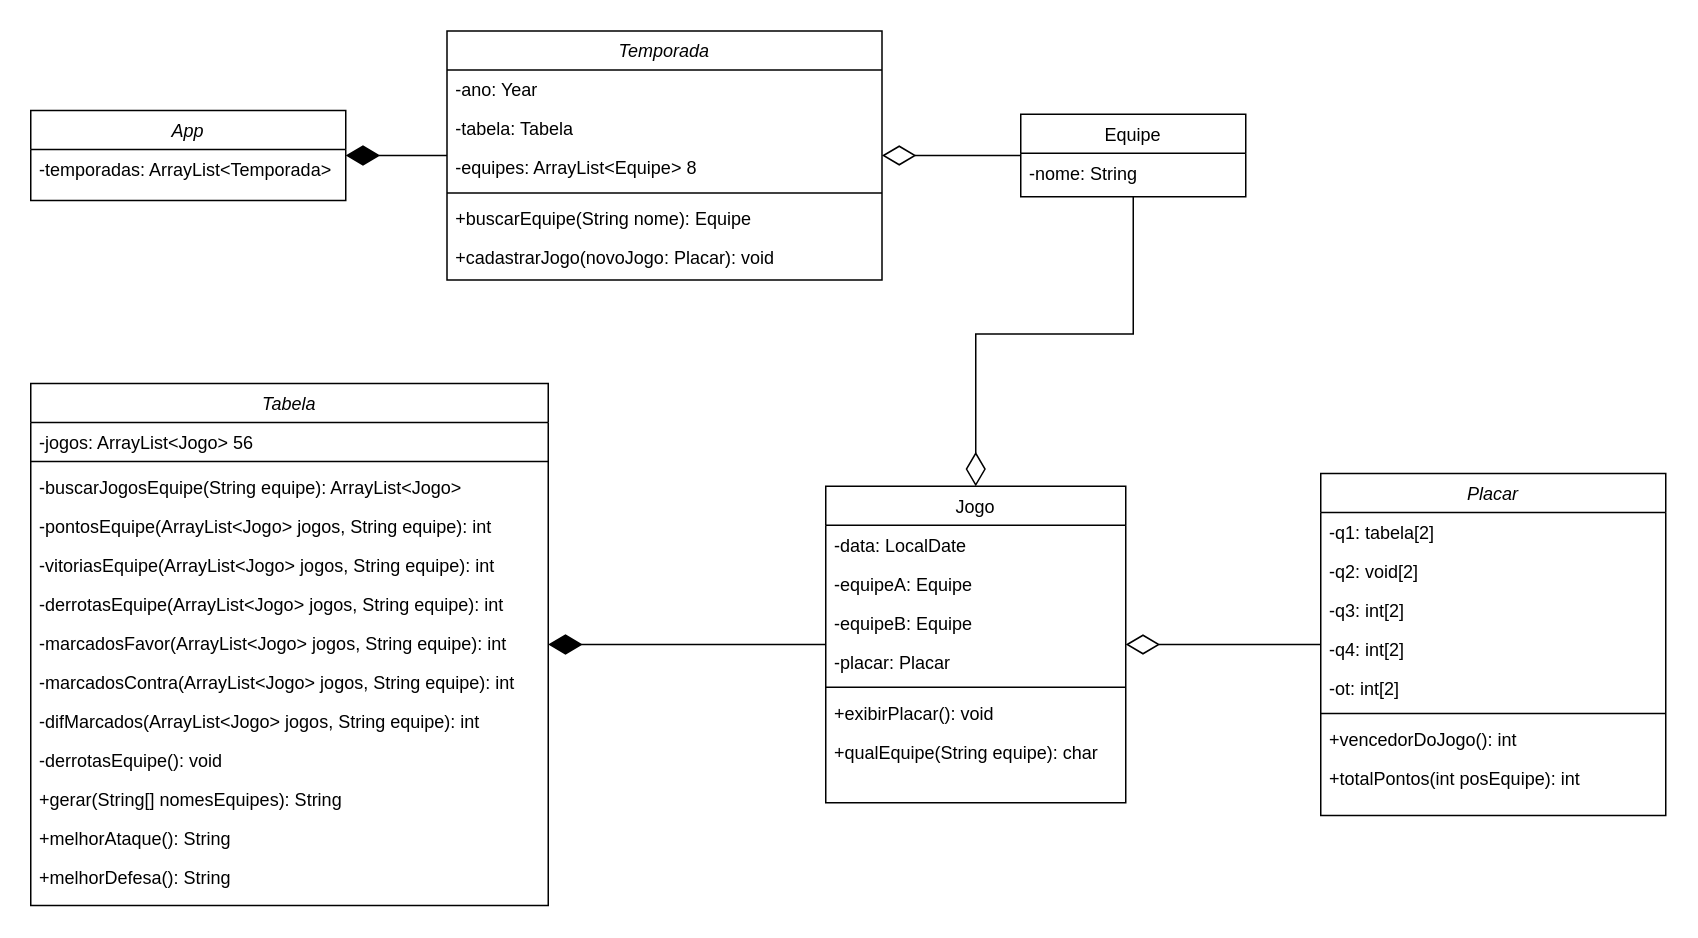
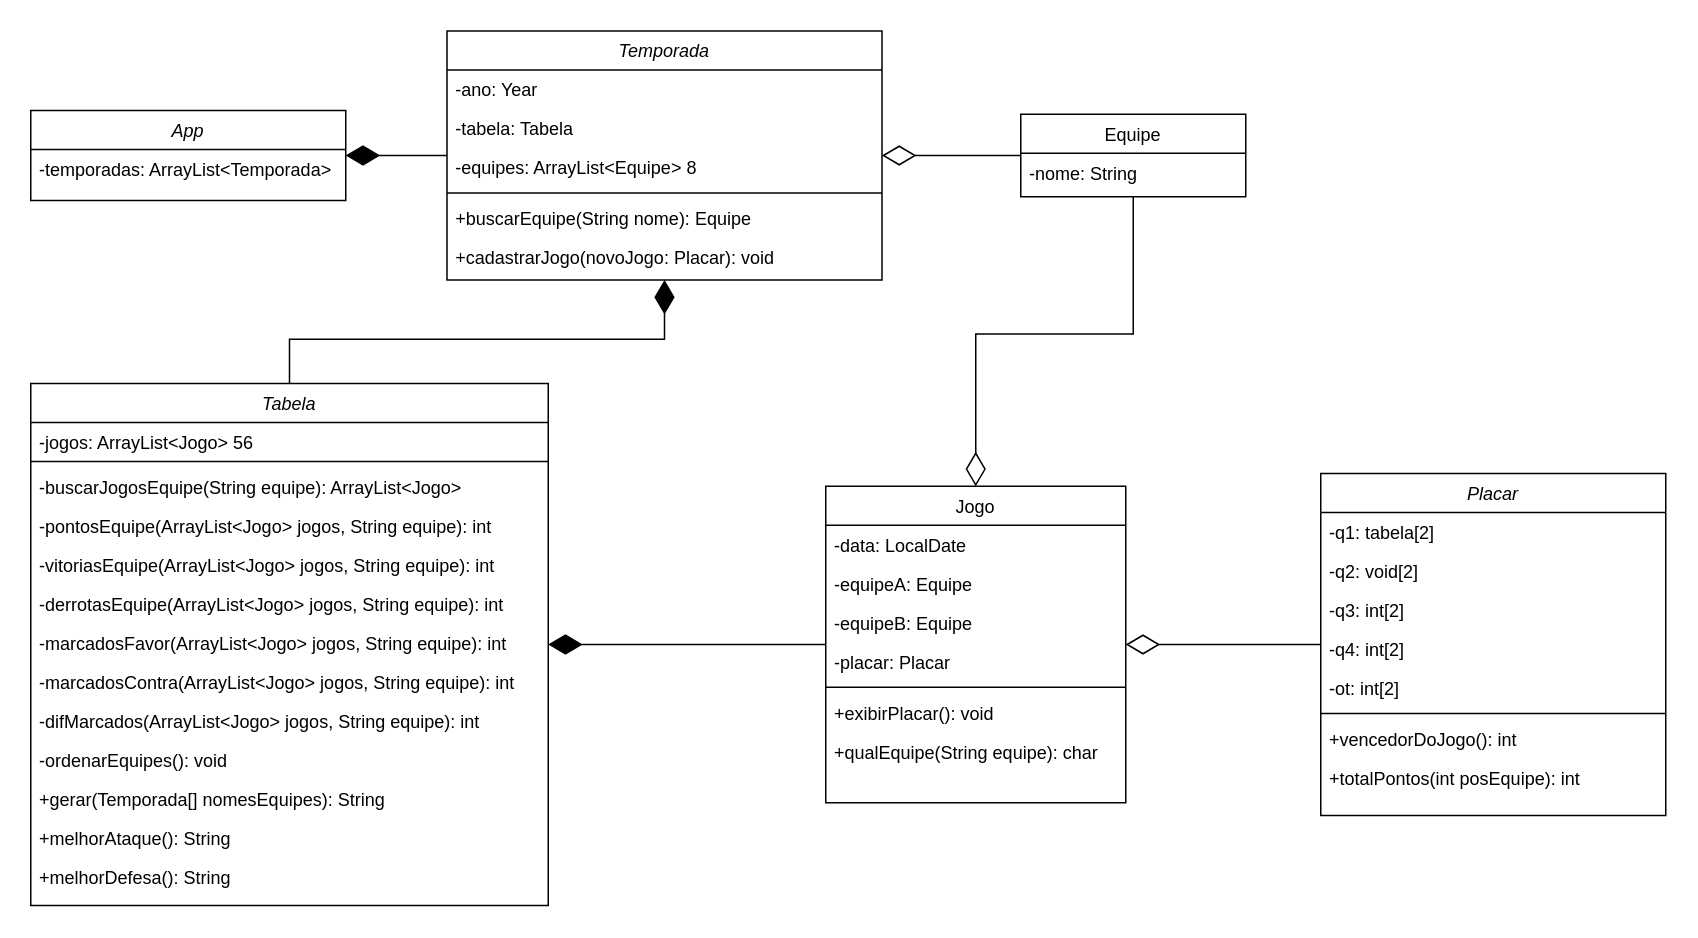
  <mxCell id="0" />
  <mxCell id="1" parent="0" />
  <mxCell id="2" style="edgeStyle=orthogonalEdgeStyle;rounded=0;orthogonalLoop=1;jettySize=auto;html=1;endSize=20;endArrow=diamondThin;endFill=1;" parent="1" source="3" target="48" edge="1"><mxGeometry relative="1" as="geometry" /></mxCell>
  <mxCell id="3" value="Temporada" style="swimlane;fontStyle=2;align=center;verticalAlign=top;childLayout=stackLayout;horizontal=1;startSize=26;horizontalStack=0;resizeParent=1;resizeLast=0;collapsible=1;marginBottom=0;rounded=0;shadow=0;strokeWidth=1;" parent="1" vertex="1"><mxGeometry x="297.5" y="20" width="290" height="166" as="geometry"><mxRectangle x="230" y="140" width="160" height="26" as="alternateBounds" /></mxGeometry></mxCell>
  <mxCell id="4" value="-ano: Year" style="text;align=left;verticalAlign=top;spacingLeft=4;spacingRight=4;overflow=hidden;rotatable=0;points=[[0,0.5],[1,0.5]];portConstraint=eastwest;" parent="3" vertex="1"><mxGeometry y="26" width="290" height="26" as="geometry" /></mxCell>
  <mxCell id="5" value="-tabela: Tabela" style="text;align=left;verticalAlign=top;spacingLeft=4;spacingRight=4;overflow=hidden;rotatable=0;points=[[0,0.5],[1,0.5]];portConstraint=eastwest;" parent="3" vertex="1"><mxGeometry y="52" width="290" height="26" as="geometry" /></mxCell>
  <mxCell id="6" value="-equipes: ArrayList&lt;Equipe&gt; 8" style="text;align=left;verticalAlign=top;spacingLeft=4;spacingRight=4;overflow=hidden;rotatable=0;points=[[0,0.5],[1,0.5]];portConstraint=eastwest;rounded=0;shadow=0;html=0;" parent="3" vertex="1"><mxGeometry y="78" width="290" height="26" as="geometry" /></mxCell>
  <mxCell id="7" value="" style="line;html=1;strokeWidth=1;align=left;verticalAlign=middle;spacingTop=-1;spacingLeft=3;spacingRight=3;rotatable=0;labelPosition=right;points=[];portConstraint=eastwest;" parent="3" vertex="1"><mxGeometry y="104" width="290" height="8" as="geometry" /></mxCell>
  <mxCell id="8" value="+buscarEquipe(String nome): Equipe" style="text;align=left;verticalAlign=top;spacingLeft=4;spacingRight=4;overflow=hidden;rotatable=0;points=[[0,0.5],[1,0.5]];portConstraint=eastwest;" parent="3" vertex="1"><mxGeometry y="112" width="290" height="26" as="geometry" /></mxCell>
  <mxCell id="9" value="+cadastrarJogo(novoJogo: Placar): void" style="text;align=left;verticalAlign=top;spacingLeft=4;spacingRight=4;overflow=hidden;rotatable=0;points=[[0,0.5],[1,0.5]];portConstraint=eastwest;" parent="3" vertex="1"><mxGeometry y="138" width="290" height="26" as="geometry" /></mxCell>
  <mxCell id="10" style="edgeStyle=orthogonalEdgeStyle;rounded=0;orthogonalLoop=1;jettySize=auto;html=1;endSize=20;endArrow=diamondThin;endFill=0;" parent="1" source="12" target="15" edge="1"><mxGeometry relative="1" as="geometry" /></mxCell>
  <mxCell id="11" style="edgeStyle=orthogonalEdgeStyle;rounded=0;orthogonalLoop=1;jettySize=auto;html=1;endArrow=diamondThin;endFill=0;endSize=20;" parent="1" source="12" target="3" edge="1"><mxGeometry relative="1" as="geometry" /></mxCell>
  <mxCell id="12" value="Equipe" style="swimlane;fontStyle=0;align=center;verticalAlign=top;childLayout=stackLayout;horizontal=1;startSize=26;horizontalStack=0;resizeParent=1;resizeLast=0;collapsible=1;marginBottom=0;rounded=0;shadow=0;strokeWidth=1;" parent="1" vertex="1"><mxGeometry x="680" y="75.5" width="150" height="55" as="geometry"><mxRectangle x="550" y="140" width="160" height="26" as="alternateBounds" /></mxGeometry></mxCell>
  <mxCell id="13" value="-nome: String" style="text;align=left;verticalAlign=top;spacingLeft=4;spacingRight=4;overflow=hidden;rotatable=0;points=[[0,0.5],[1,0.5]];portConstraint=eastwest;" parent="12" vertex="1"><mxGeometry y="26" width="150" height="26" as="geometry" /></mxCell>
  <mxCell id="14" style="edgeStyle=orthogonalEdgeStyle;rounded=0;orthogonalLoop=1;jettySize=auto;html=1;endArrow=diamondThin;endFill=1;startArrow=none;startFill=0;startSize=20;endSize=20;" parent="1" source="15" target="24" edge="1"><mxGeometry relative="1" as="geometry" /></mxCell>
  <mxCell id="15" value="Jogo" style="swimlane;fontStyle=0;align=center;verticalAlign=top;childLayout=stackLayout;horizontal=1;startSize=26;horizontalStack=0;resizeParent=1;resizeLast=0;collapsible=1;marginBottom=0;rounded=0;shadow=0;strokeWidth=1;" parent="1" vertex="1"><mxGeometry x="550" y="323.5" width="200" height="211" as="geometry"><mxRectangle x="550" y="140" width="160" height="26" as="alternateBounds" /></mxGeometry></mxCell>
  <mxCell id="16" value="-data: LocalDate" style="text;align=left;verticalAlign=top;spacingLeft=4;spacingRight=4;overflow=hidden;rotatable=0;points=[[0,0.5],[1,0.5]];portConstraint=eastwest;" parent="15" vertex="1"><mxGeometry y="26" width="200" height="26" as="geometry" /></mxCell>
  <mxCell id="17" value="-equipeA: Equipe" style="text;align=left;verticalAlign=top;spacingLeft=4;spacingRight=4;overflow=hidden;rotatable=0;points=[[0,0.5],[1,0.5]];portConstraint=eastwest;rounded=0;shadow=0;html=0;" parent="15" vertex="1"><mxGeometry y="52" width="200" height="26" as="geometry" /></mxCell>
  <mxCell id="18" value="-equipeB: Equipe" style="text;align=left;verticalAlign=top;spacingLeft=4;spacingRight=4;overflow=hidden;rotatable=0;points=[[0,0.5],[1,0.5]];portConstraint=eastwest;rounded=0;shadow=0;html=0;" parent="15" vertex="1"><mxGeometry y="78" width="200" height="26" as="geometry" /></mxCell>
  <mxCell id="19" value="-placar: Placar" style="text;align=left;verticalAlign=top;spacingLeft=4;spacingRight=4;overflow=hidden;rotatable=0;points=[[0,0.5],[1,0.5]];portConstraint=eastwest;rounded=0;shadow=0;html=0;" parent="15" vertex="1"><mxGeometry y="104" width="200" height="26" as="geometry" /></mxCell>
  <mxCell id="20" value="" style="line;html=1;strokeWidth=1;align=left;verticalAlign=middle;spacingTop=-1;spacingLeft=3;spacingRight=3;rotatable=0;labelPosition=right;points=[];portConstraint=eastwest;" parent="15" vertex="1"><mxGeometry y="130" width="200" height="8" as="geometry" /></mxCell>
  <mxCell id="21" value="+exibirPlacar(): void" style="text;align=left;verticalAlign=top;spacingLeft=4;spacingRight=4;overflow=hidden;rotatable=0;points=[[0,0.5],[1,0.5]];portConstraint=eastwest;" parent="15" vertex="1"><mxGeometry y="138" width="200" height="26" as="geometry" /></mxCell>
  <mxCell id="22" value="+qualEquipe(String equipe): char" style="text;align=left;verticalAlign=top;spacingLeft=4;spacingRight=4;overflow=hidden;rotatable=0;points=[[0,0.5],[1,0.5]];portConstraint=eastwest;" parent="15" vertex="1"><mxGeometry y="164" width="200" height="26" as="geometry" /></mxCell>
+ <mxCell id="23" style="edgeStyle=orthogonalEdgeStyle;rounded=0;orthogonalLoop=1;jettySize=auto;html=1;endArrow=diamondThin;endFill=1;endSize=20;" parent="1" source="24" target="3" edge="1"><mxGeometry relative="1" as="geometry" /></mxCell>
  <mxCell id="24" value="Tabela" style="swimlane;fontStyle=2;align=center;verticalAlign=top;childLayout=stackLayout;horizontal=1;startSize=26;horizontalStack=0;resizeParent=1;resizeLast=0;collapsible=1;marginBottom=0;rounded=0;shadow=0;strokeWidth=1;" parent="1" vertex="1"><mxGeometry x="20" y="255" width="345" height="348" as="geometry"><mxRectangle x="230" y="140" width="160" height="26" as="alternateBounds" /></mxGeometry></mxCell>
  <mxCell id="25" value="-jogos: ArrayList&lt;Jogo&gt; 56" style="text;align=left;verticalAlign=top;spacingLeft=4;spacingRight=4;overflow=hidden;rotatable=0;points=[[0,0.5],[1,0.5]];portConstraint=eastwest;rounded=0;shadow=0;html=0;" parent="24" vertex="1"><mxGeometry y="26" width="345" height="22" as="geometry" /></mxCell>
  <mxCell id="26" value="" style="line;html=1;strokeWidth=1;align=left;verticalAlign=middle;spacingTop=-1;spacingLeft=3;spacingRight=3;rotatable=0;labelPosition=right;points=[];portConstraint=eastwest;" parent="24" vertex="1"><mxGeometry y="48" width="345" height="8" as="geometry" /></mxCell>
  <mxCell id="27" value="-buscarJogosEquipe(String equipe): ArrayList&lt;Jogo&gt;" style="text;align=left;verticalAlign=top;spacingLeft=4;spacingRight=4;overflow=hidden;rotatable=0;points=[[0,0.5],[1,0.5]];portConstraint=eastwest;" parent="24" vertex="1"><mxGeometry y="56" width="345" height="26" as="geometry" /></mxCell>
  <mxCell id="28" value="-pontosEquipe(ArrayList&lt;Jogo&gt; jogos, String equipe): int" style="text;align=left;verticalAlign=top;spacingLeft=4;spacingRight=4;overflow=hidden;rotatable=0;points=[[0,0.5],[1,0.5]];portConstraint=eastwest;" parent="24" vertex="1"><mxGeometry y="82" width="345" height="26" as="geometry" /></mxCell>
  <mxCell id="29" value="-vitoriasEquipe(ArrayList&lt;Jogo&gt; jogos, String equipe): int" style="text;align=left;verticalAlign=top;spacingLeft=4;spacingRight=4;overflow=hidden;rotatable=0;points=[[0,0.5],[1,0.5]];portConstraint=eastwest;" parent="24" vertex="1"><mxGeometry y="108" width="345" height="26" as="geometry" /></mxCell>
  <mxCell id="30" value="-derrotasEquipe(ArrayList&lt;Jogo&gt; jogos, String equipe): int" style="text;align=left;verticalAlign=top;spacingLeft=4;spacingRight=4;overflow=hidden;rotatable=0;points=[[0,0.5],[1,0.5]];portConstraint=eastwest;" parent="24" vertex="1"><mxGeometry y="134" width="345" height="26" as="geometry" /></mxCell>
  <mxCell id="31" value="-marcadosFavor(ArrayList&lt;Jogo&gt; jogos, String equipe): int" style="text;align=left;verticalAlign=top;spacingLeft=4;spacingRight=4;overflow=hidden;rotatable=0;points=[[0,0.5],[1,0.5]];portConstraint=eastwest;" parent="24" vertex="1"><mxGeometry y="160" width="345" height="26" as="geometry" /></mxCell>
  <mxCell id="32" value="-marcadosContra(ArrayList&lt;Jogo&gt; jogos, String equipe): int" style="text;align=left;verticalAlign=top;spacingLeft=4;spacingRight=4;overflow=hidden;rotatable=0;points=[[0,0.5],[1,0.5]];portConstraint=eastwest;" parent="24" vertex="1"><mxGeometry y="186" width="345" height="26" as="geometry" /></mxCell>
  <mxCell id="33" value="-difMarcados(ArrayList&lt;Jogo&gt; jogos, String equipe): int" style="text;align=left;verticalAlign=top;spacingLeft=4;spacingRight=4;overflow=hidden;rotatable=0;points=[[0,0.5],[1,0.5]];portConstraint=eastwest;" parent="24" vertex="1"><mxGeometry y="212" width="345" height="26" as="geometry" /></mxCell>
- <mxCell id="34" value="-derrotasEquipe(): void" style="text;align=left;verticalAlign=top;spacingLeft=4;spacingRight=4;overflow=hidden;rotatable=0;points=[[0,0.5],[1,0.5]];portConstraint=eastwest;" parent="24" vertex="1"><mxGeometry y="238" width="345" height="26" as="geometry" /></mxCell>
- <mxCell id="35" value="+gerar(String[] nomesEquipes): String" style="text;align=left;verticalAlign=top;spacingLeft=4;spacingRight=4;overflow=hidden;rotatable=0;points=[[0,0.5],[1,0.5]];portConstraint=eastwest;" parent="24" vertex="1"><mxGeometry y="264" width="345" height="26" as="geometry" /></mxCell>
+ <mxCell id="34" value="-ordenarEquipes(): void" style="text;align=left;verticalAlign=top;spacingLeft=4;spacingRight=4;overflow=hidden;rotatable=0;points=[[0,0.5],[1,0.5]];portConstraint=eastwest;" parent="24" vertex="1"><mxGeometry y="238" width="345" height="26" as="geometry" /></mxCell>
+ <mxCell id="35" value="+gerar(Temporada[] nomesEquipes): String" style="text;align=left;verticalAlign=top;spacingLeft=4;spacingRight=4;overflow=hidden;rotatable=0;points=[[0,0.5],[1,0.5]];portConstraint=eastwest;" parent="24" vertex="1"><mxGeometry y="264" width="345" height="26" as="geometry" /></mxCell>
  <mxCell id="36" value="+melhorAtaque(): String" style="text;align=left;verticalAlign=top;spacingLeft=4;spacingRight=4;overflow=hidden;rotatable=0;points=[[0,0.5],[1,0.5]];portConstraint=eastwest;" parent="24" vertex="1"><mxGeometry y="290" width="345" height="26" as="geometry" /></mxCell>
  <mxCell id="37" value="+melhorDefesa(): String" style="text;align=left;verticalAlign=top;spacingLeft=4;spacingRight=4;overflow=hidden;rotatable=0;points=[[0,0.5],[1,0.5]];portConstraint=eastwest;" parent="24" vertex="1"><mxGeometry y="316" width="345" height="26" as="geometry" /></mxCell>
  <mxCell id="38" style="edgeStyle=orthogonalEdgeStyle;rounded=0;orthogonalLoop=1;jettySize=auto;html=1;endArrow=diamondThin;endFill=0;endSize=20;" parent="1" source="39" target="15" edge="1"><mxGeometry relative="1" as="geometry" /></mxCell>
  <mxCell id="39" value="Placar" style="swimlane;fontStyle=2;align=center;verticalAlign=top;childLayout=stackLayout;horizontal=1;startSize=26;horizontalStack=0;resizeParent=1;resizeLast=0;collapsible=1;marginBottom=0;rounded=0;shadow=0;strokeWidth=1;" parent="1" vertex="1"><mxGeometry x="880" y="315" width="230" height="228" as="geometry"><mxRectangle x="230" y="140" width="160" height="26" as="alternateBounds" /></mxGeometry></mxCell>
  <mxCell id="40" value="-q1: tabela[2]" style="text;align=left;verticalAlign=top;spacingLeft=4;spacingRight=4;overflow=hidden;rotatable=0;points=[[0,0.5],[1,0.5]];portConstraint=eastwest;" parent="39" vertex="1"><mxGeometry y="26" width="230" height="26" as="geometry" /></mxCell>
  <mxCell id="41" value="-q2: void[2]" style="text;align=left;verticalAlign=top;spacingLeft=4;spacingRight=4;overflow=hidden;rotatable=0;points=[[0,0.5],[1,0.5]];portConstraint=eastwest;" parent="39" vertex="1"><mxGeometry y="52" width="230" height="26" as="geometry" /></mxCell>
  <mxCell id="42" value="-q3: int[2]" style="text;align=left;verticalAlign=top;spacingLeft=4;spacingRight=4;overflow=hidden;rotatable=0;points=[[0,0.5],[1,0.5]];portConstraint=eastwest;" parent="39" vertex="1"><mxGeometry y="78" width="230" height="26" as="geometry" /></mxCell>
  <mxCell id="43" value="-q4: int[2]" style="text;align=left;verticalAlign=top;spacingLeft=4;spacingRight=4;overflow=hidden;rotatable=0;points=[[0,0.5],[1,0.5]];portConstraint=eastwest;" parent="39" vertex="1"><mxGeometry y="104" width="230" height="26" as="geometry" /></mxCell>
  <mxCell id="44" value="-ot: int[2]" style="text;align=left;verticalAlign=top;spacingLeft=4;spacingRight=4;overflow=hidden;rotatable=0;points=[[0,0.5],[1,0.5]];portConstraint=eastwest;" parent="39" vertex="1"><mxGeometry y="130" width="230" height="26" as="geometry" /></mxCell>
  <mxCell id="45" value="" style="line;html=1;strokeWidth=1;align=left;verticalAlign=middle;spacingTop=-1;spacingLeft=3;spacingRight=3;rotatable=0;labelPosition=right;points=[];portConstraint=eastwest;" parent="39" vertex="1"><mxGeometry y="156" width="230" height="8" as="geometry" /></mxCell>
  <mxCell id="46" value="+vencedorDoJogo(): int" style="text;align=left;verticalAlign=top;spacingLeft=4;spacingRight=4;overflow=hidden;rotatable=0;points=[[0,0.5],[1,0.5]];portConstraint=eastwest;" parent="39" vertex="1"><mxGeometry y="164" width="230" height="26" as="geometry" /></mxCell>
  <mxCell id="47" value="+totalPontos(int posEquipe): int" style="text;align=left;verticalAlign=top;spacingLeft=4;spacingRight=4;overflow=hidden;rotatable=0;points=[[0,0.5],[1,0.5]];portConstraint=eastwest;" parent="39" vertex="1"><mxGeometry y="190" width="230" height="26" as="geometry" /></mxCell>
  <mxCell id="48" value="App" style="swimlane;fontStyle=2;align=center;verticalAlign=top;childLayout=stackLayout;horizontal=1;startSize=26;horizontalStack=0;resizeParent=1;resizeLast=0;collapsible=1;marginBottom=0;rounded=0;shadow=0;strokeWidth=1;" parent="1" vertex="1"><mxGeometry x="20" y="73" width="210" height="60" as="geometry"><mxRectangle x="230" y="140" width="160" height="26" as="alternateBounds" /></mxGeometry></mxCell>
  <mxCell id="49" value="-temporadas: ArrayList&lt;Temporada&gt;" style="text;align=left;verticalAlign=top;spacingLeft=4;spacingRight=4;overflow=hidden;rotatable=0;points=[[0,0.5],[1,0.5]];portConstraint=eastwest;" parent="48" vertex="1"><mxGeometry y="26" width="210" height="26" as="geometry" /></mxCell>
